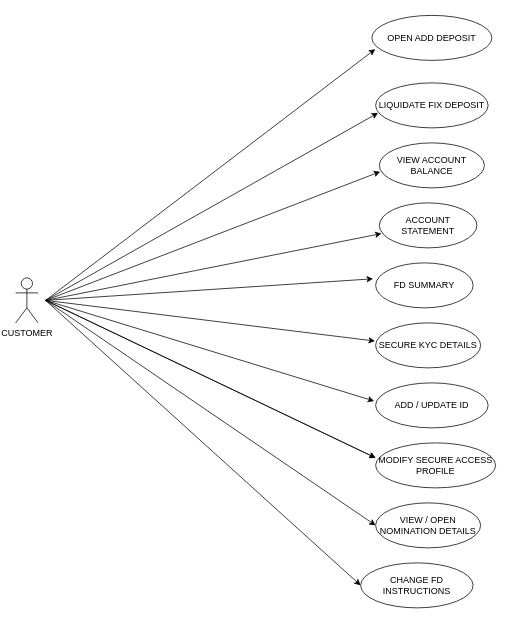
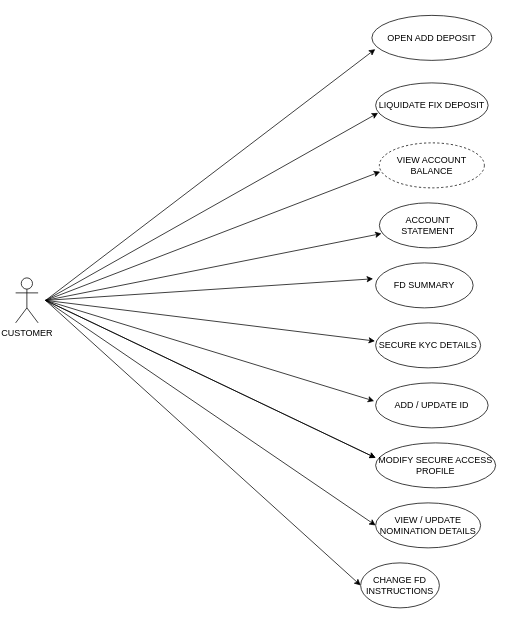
  <mxCell id="0" />
  <mxCell id="1" parent="0" />
  <mxCell id="2" value="CUSTOMER" style="shape=umlActor;verticalLabelPosition=bottom;verticalAlign=top;html=1;outlineConnect=0;" parent="1" vertex="1"><mxGeometry x="20" y="370" width="30" height="60" as="geometry" /></mxCell>
- <mxCell id="3" value="VIEW ACCOUNT BALANCE" style="ellipse;whiteSpace=wrap;html=1;" parent="1" vertex="1"><mxGeometry x="505" y="190" width="140" height="60" as="geometry" /></mxCell>
+ <mxCell id="3" value="VIEW ACCOUNT BALANCE" style="ellipse;whiteSpace=wrap;html=1;dashed=1;" parent="1" vertex="1"><mxGeometry x="505" y="190" width="140" height="60" as="geometry" /></mxCell>
  <mxCell id="4" value="SECURE KYC DETAILS" style="ellipse;whiteSpace=wrap;html=1;" parent="1" vertex="1"><mxGeometry x="500" y="430" width="140" height="60" as="geometry" /></mxCell>
  <mxCell id="5" value="FD SUMMARY" style="ellipse;whiteSpace=wrap;html=1;" parent="1" vertex="1"><mxGeometry x="500" y="350" width="130" height="60" as="geometry" /></mxCell>
  <mxCell id="6" value="ACCOUNT STATEMENT" style="ellipse;whiteSpace=wrap;html=1;" parent="1" vertex="1"><mxGeometry x="505" y="270" width="130" height="60" as="geometry" /></mxCell>
  <mxCell id="7" value="" style="endArrow=classic;html=1;rounded=0;entryX=0.028;entryY=0.751;entryDx=0;entryDy=0;entryPerimeter=0;" parent="1" target="12" edge="1"><mxGeometry width="50" height="50" relative="1" as="geometry"><mxPoint x="60" y="400" as="sourcePoint" /><mxPoint x="420" y="440" as="targetPoint" /></mxGeometry></mxCell>
  <mxCell id="8" value="" style="endArrow=classic;html=1;rounded=0;entryX=0.022;entryY=0.668;entryDx=0;entryDy=0;entryPerimeter=0;" parent="1" target="13" edge="1"><mxGeometry width="50" height="50" relative="1" as="geometry"><mxPoint x="60" y="400" as="sourcePoint" /><mxPoint x="200" y="380" as="targetPoint" /></mxGeometry></mxCell>
  <mxCell id="9" value="" style="endArrow=classic;html=1;rounded=0;entryX=-0.026;entryY=0.354;entryDx=0;entryDy=0;entryPerimeter=0;" parent="1" target="5" edge="1"><mxGeometry width="50" height="50" relative="1" as="geometry"><mxPoint x="60" y="400" as="sourcePoint" /><mxPoint x="410" y="340" as="targetPoint" /></mxGeometry></mxCell>
  <mxCell id="10" value="" style="endArrow=classic;html=1;rounded=0;entryX=-0.006;entryY=0.404;entryDx=0;entryDy=0;entryPerimeter=0;" parent="1" target="4" edge="1"><mxGeometry width="50" height="50" relative="1" as="geometry"><mxPoint x="60" y="400" as="sourcePoint" /><mxPoint x="410" y="340" as="targetPoint" /></mxGeometry></mxCell>
- <mxCell id="11" value="VIEW / OPEN NOMINATION DETAILS" style="ellipse;whiteSpace=wrap;html=1;" parent="1" vertex="1"><mxGeometry x="500" y="670" width="140" height="60" as="geometry" /></mxCell>
+ <mxCell id="11" value="VIEW / UPDATE NOMINATION DETAILS" style="ellipse;whiteSpace=wrap;html=1;" parent="1" vertex="1"><mxGeometry x="500" y="670" width="140" height="60" as="geometry" /></mxCell>
  <mxCell id="12" value="OPEN ADD DEPOSIT" style="ellipse;whiteSpace=wrap;html=1;" parent="1" vertex="1"><mxGeometry x="495" y="20" width="160" height="60" as="geometry" /></mxCell>
  <mxCell id="13" value="LIQUIDATE FIX DEPOSIT" style="ellipse;whiteSpace=wrap;html=1;" parent="1" vertex="1"><mxGeometry x="500" y="110" width="150" height="60" as="geometry" /></mxCell>
  <mxCell id="14" value="MODIFY SECURE ACCESS PROFILE" style="ellipse;whiteSpace=wrap;html=1;" parent="1" vertex="1"><mxGeometry x="500" y="590" width="160" height="60" as="geometry" /></mxCell>
  <mxCell id="15" value="ADD / UPDATE ID" style="ellipse;whiteSpace=wrap;html=1;" parent="1" vertex="1"><mxGeometry x="500" y="510" width="150" height="60" as="geometry" /></mxCell>
- <mxCell id="16" value="CHANGE FD INSTRUCTIONS" style="ellipse;whiteSpace=wrap;html=1;" parent="1" vertex="1"><mxGeometry x="480" y="750" width="150" height="60" as="geometry" /></mxCell>
+ <mxCell id="16" value="CHANGE FD INSTRUCTIONS" style="ellipse;whiteSpace=wrap;html=1;" parent="1" vertex="1"><mxGeometry x="480" y="750" width="105" height="60" as="geometry" /></mxCell>
  <mxCell id="17" value="" style="endArrow=classic;html=1;rounded=0;entryX=0.008;entryY=0.64;entryDx=0;entryDy=0;entryPerimeter=0;" parent="1" target="3" edge="1"><mxGeometry width="50" height="50" relative="1" as="geometry"><mxPoint x="60" y="400" as="sourcePoint" /><mxPoint x="500" y="310" as="targetPoint" /></mxGeometry></mxCell>
  <mxCell id="18" value="" style="endArrow=classic;html=1;rounded=0;entryX=0.022;entryY=0.682;entryDx=0;entryDy=0;entryPerimeter=0;" parent="1" target="6" edge="1"><mxGeometry width="50" height="50" relative="1" as="geometry"><mxPoint x="60" y="400" as="sourcePoint" /><mxPoint x="510" y="320" as="targetPoint" /></mxGeometry></mxCell>
  <mxCell id="19" value="" style="endArrow=classic;html=1;rounded=0;entryX=-0.013;entryY=0.404;entryDx=0;entryDy=0;entryPerimeter=0;" parent="1" target="15" edge="1"><mxGeometry width="50" height="50" relative="1" as="geometry"><mxPoint x="60" y="400" as="sourcePoint" /><mxPoint x="520" y="330" as="targetPoint" /></mxGeometry></mxCell>
  <mxCell id="20" value="" style="endArrow=classic;html=1;rounded=0;entryX=0;entryY=0.333;entryDx=0;entryDy=0;entryPerimeter=0;" parent="1" target="14" edge="1"><mxGeometry width="50" height="50" relative="1" as="geometry"><mxPoint x="60" y="400" as="sourcePoint" /><mxPoint x="370" y="620" as="targetPoint" /></mxGeometry></mxCell>
  <mxCell id="21" value="" style="endArrow=classic;html=1;rounded=0;entryX=0;entryY=0.5;entryDx=0;entryDy=0;" parent="1" target="11" edge="1"><mxGeometry width="50" height="50" relative="1" as="geometry"><mxPoint x="60" y="400" as="sourcePoint" /><mxPoint x="510" y="620" as="targetPoint" /></mxGeometry></mxCell>
  <mxCell id="22" value="" style="endArrow=classic;html=1;rounded=0;entryX=0;entryY=0.333;entryDx=0;entryDy=0;entryPerimeter=0;" parent="1" edge="1"><mxGeometry width="50" height="50" relative="1" as="geometry"><mxPoint x="60" y="400" as="sourcePoint" /><mxPoint x="500" y="610" as="targetPoint" /></mxGeometry></mxCell>
  <mxCell id="23" value="" style="endArrow=classic;html=1;rounded=0;entryX=0;entryY=0.5;entryDx=0;entryDy=0;" parent="1" target="16" edge="1"><mxGeometry width="50" height="50" relative="1" as="geometry"><mxPoint x="60" y="400" as="sourcePoint" /><mxPoint x="510" y="680" as="targetPoint" /></mxGeometry></mxCell>
